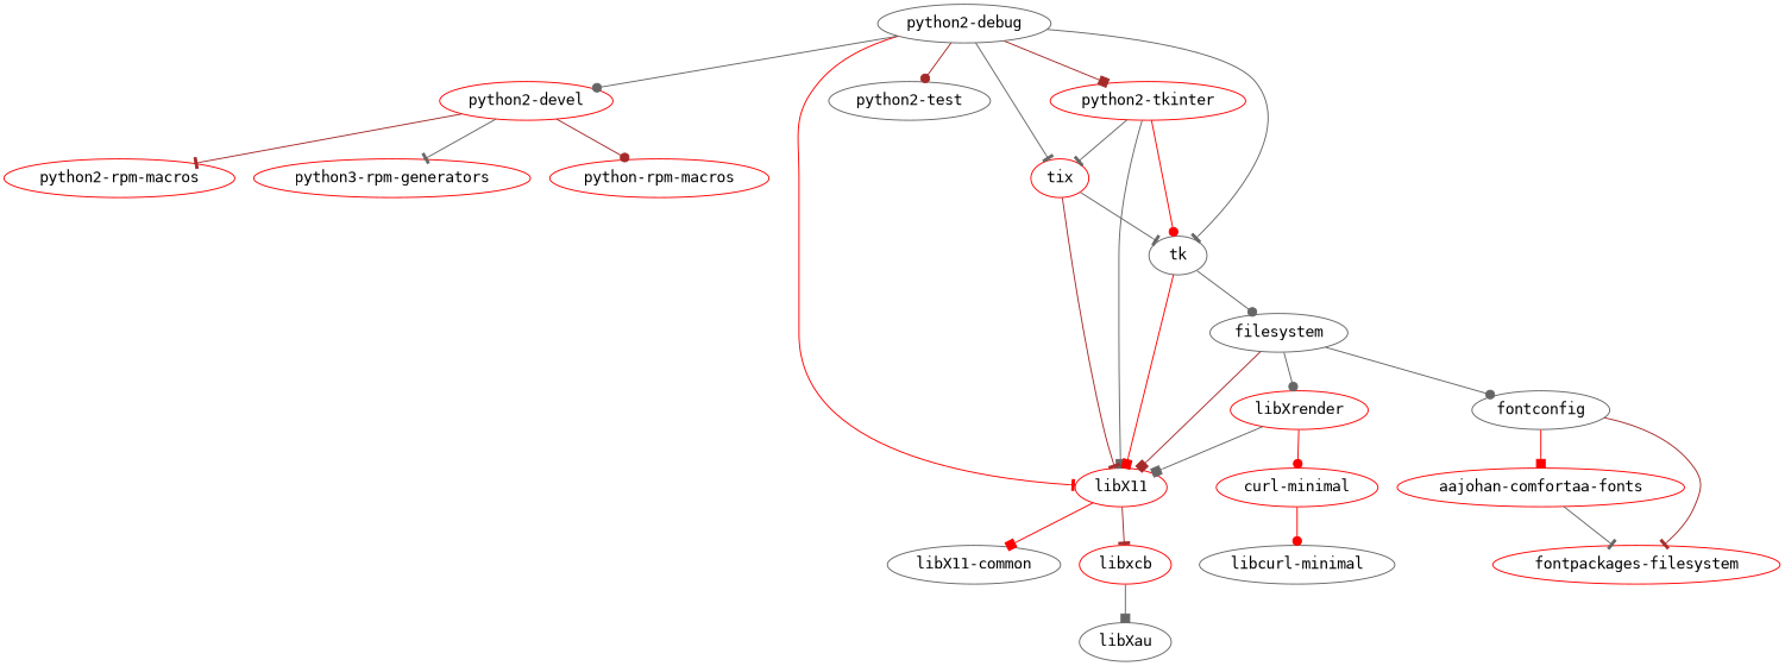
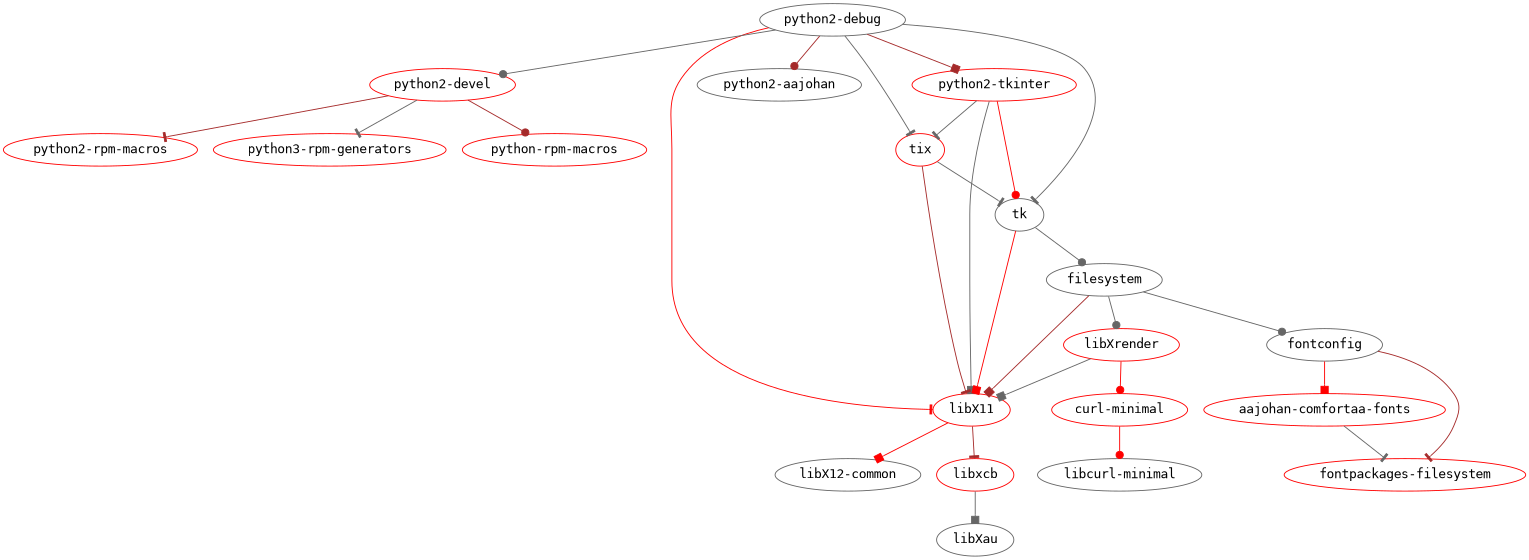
  strict digraph {
    node [color=red fontname=monospace]
    edge [arrowhead=tee color=gray40]
    "aajohan-comfortaa-fonts"
    "fontpackages-filesystem"
    "libcurl-minimal" [color=gray40]
    "curl-minimal"
    fontconfig [color=gray40]
-   "libX11-common" [color=gray40]
+   "libX11-common" [color=gray40 label="libX12-common"]
    libX11
    libxcb
    libXau [color=gray40]
    n10 [color=gray40 label=filesystem]
    libXrender
    "python2-debug" [color=gray40]
    "python2-devel"
-   "python2-test" [color=gray40]
+   "python2-test" [color=gray40 label="python2-aajohan"]
    "python2-tkinter"
    tix
    tk [color=gray40]
    "python2-rpm-macros"
    "python3-rpm-generators"
    "python-rpm-macros"
    "aajohan-comfortaa-fonts" -> "fontpackages-filesystem"
    "curl-minimal" -> "libcurl-minimal" [arrowhead=dot color=red]
    fontconfig -> "aajohan-comfortaa-fonts" [arrowhead=box color=red]
    fontconfig -> "fontpackages-filesystem" [color=brown]
    libX11 -> "libX11-common" [arrowhead=box color=red]
    libX11 -> libxcb [color=brown]
    libxcb -> libXau [arrowhead=box]
    n10 -> fontconfig [arrowhead=dot]
    n10 -> libX11 [arrowhead=box color=brown]
    n10 -> libXrender [arrowhead=dot]
    libXrender -> "curl-minimal" [arrowhead=dot color=red]
    libXrender -> libX11 [arrowhead=box]
    "python2-debug" -> libX11 [color=red]
    "python2-debug" -> "python2-devel" [arrowhead=dot]
    "python2-debug" -> "python2-test" [arrowhead=dot color=brown]
    "python2-debug" -> "python2-tkinter" [arrowhead=box color=brown]
    "python2-debug" -> tix
    "python2-debug" -> tk
    "python2-devel" -> "python2-rpm-macros" [color=brown]
    "python2-devel" -> "python3-rpm-generators"
    "python2-devel" -> "python-rpm-macros" [arrowhead=dot color=brown]
    "python2-tkinter" -> libX11 [arrowhead=box]
    "python2-tkinter" -> tix
    "python2-tkinter" -> tk [arrowhead=dot color=red]
    tix -> libX11 [color=brown]
    tix -> tk
    tk -> libX11 [arrowhead=box color=red]
    tk -> n10 [arrowhead=dot]
  }
